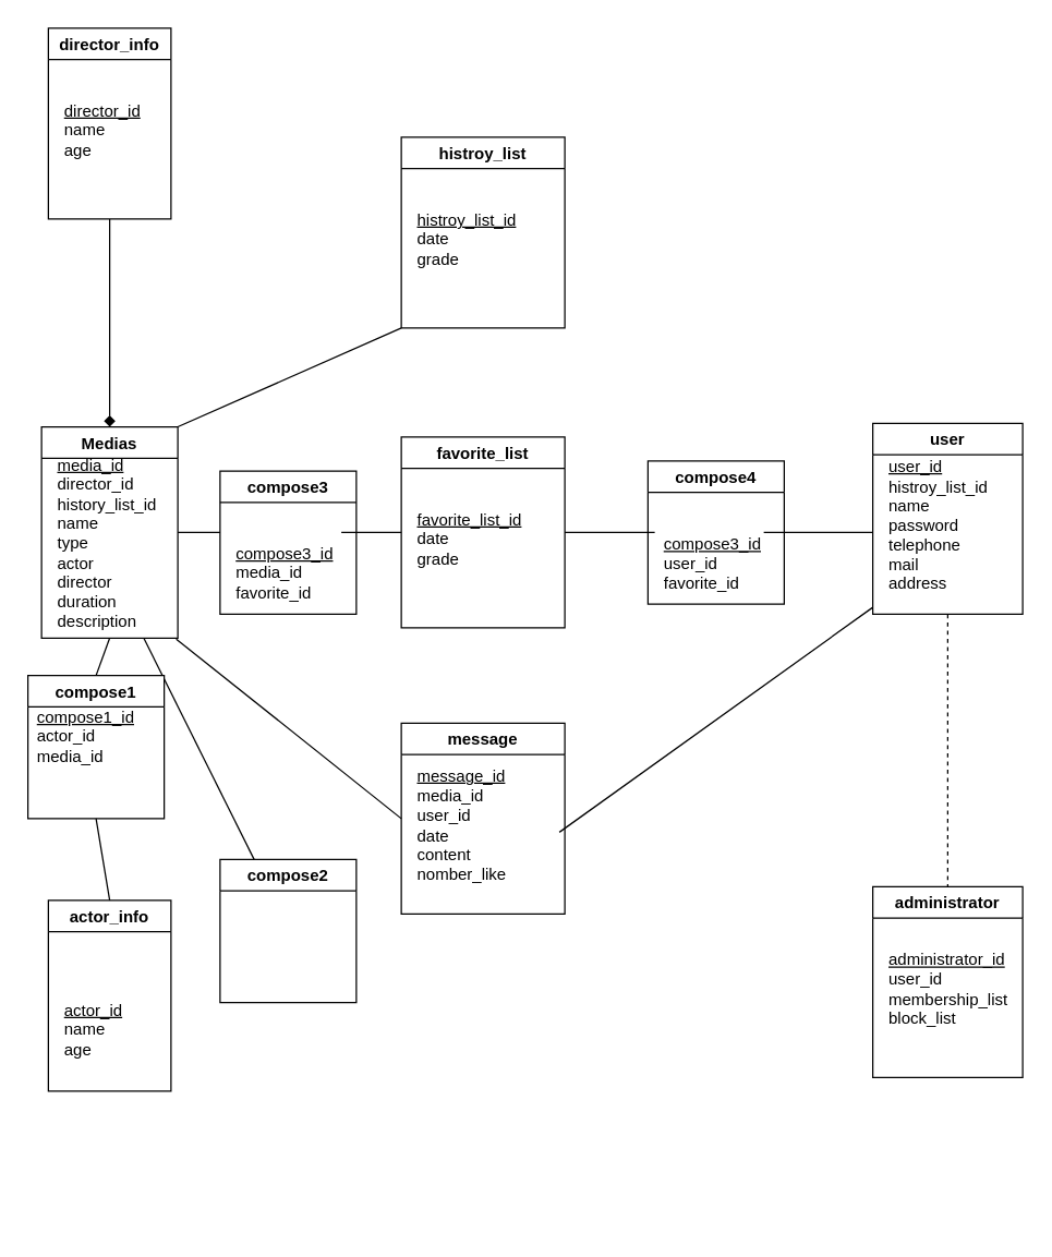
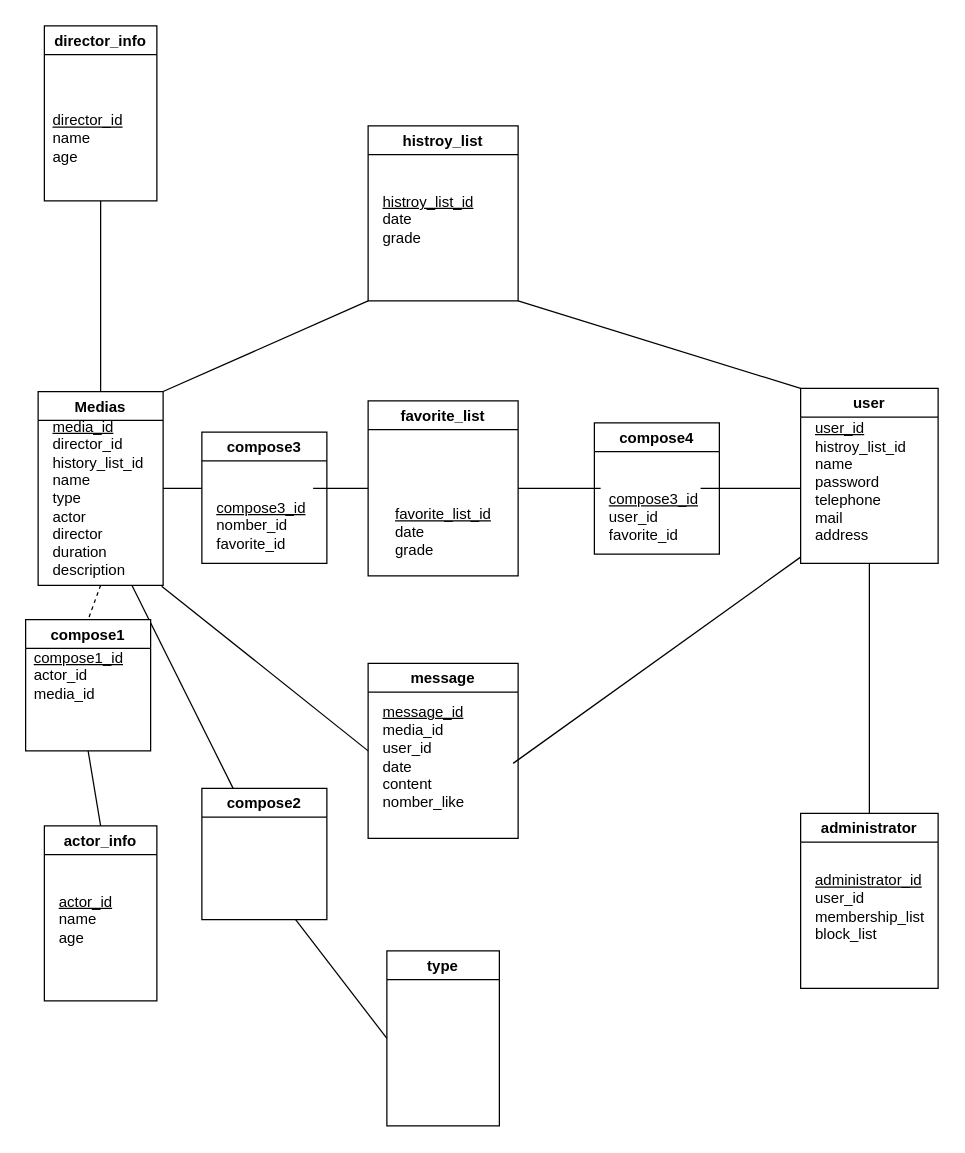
  <mxCell id="0" />
  <mxCell id="1" parent="0" />
  <mxCell id="2" value="Medias" style="swimlane;" parent="1" vertex="1"><mxGeometry x="30" y="312.5" width="100" height="155" as="geometry" /></mxCell>
  <mxCell id="3" value="&lt;u&gt;media_id&lt;br&gt;&lt;/u&gt;director_id&lt;br&gt;history_list_id&lt;br&gt;name&lt;br&gt;type&lt;br&gt;actor&lt;br&gt;director&lt;br&gt;duration&lt;br&gt;description" style="text;html=1;align=left;verticalAlign=middle;resizable=0;points=[];autosize=1;strokeColor=none;fillColor=none;" parent="2" vertex="1"><mxGeometry x="10" y="20" width="90" height="130" as="geometry" /></mxCell>
  <mxCell id="4" value="favorite_list" style="swimlane;" parent="1" vertex="1"><mxGeometry x="294" y="320" width="120" height="140" as="geometry" /></mxCell>
- <mxCell id="5" value="&lt;u&gt;favorite_list_id&lt;/u&gt;&lt;br&gt;date&lt;br&gt;grade" style="text;html=1;align=left;verticalAlign=middle;resizable=0;points=[];autosize=1;strokeColor=none;fillColor=none;" parent="4" vertex="1"><mxGeometry x="10" y="50" width="90" height="50" as="geometry" /></mxCell>
+ <mxCell id="5" value="&lt;u&gt;favorite_list_id&lt;/u&gt;&lt;br&gt;date&lt;br&gt;grade" style="text;html=1;align=left;verticalAlign=middle;resizable=0;points=[];autosize=1;strokeColor=none;fillColor=none;" parent="4" vertex="1"><mxGeometry x="20" y="80" width="90" height="50" as="geometry" /></mxCell>
  <mxCell id="6" value="user" style="swimlane;" parent="1" vertex="1"><mxGeometry x="640" y="310" width="110" height="140" as="geometry" /></mxCell>
  <mxCell id="7" value="&lt;u&gt;user_id&lt;/u&gt;&lt;br&gt;histroy_list_id&lt;br&gt;name&lt;br&gt;password&lt;br&gt;telephone&lt;br&gt;mail&lt;br&gt;address" style="text;html=1;align=left;verticalAlign=middle;resizable=0;points=[];autosize=1;strokeColor=none;fillColor=none;" parent="6" vertex="1"><mxGeometry x="10" y="25" width="90" height="100" as="geometry" /></mxCell>
  <mxCell id="8" value="" style="endArrow=none;html=1;" parent="6" edge="1"><mxGeometry width="50" height="50" relative="1" as="geometry"><mxPoint x="-230" y="300" as="sourcePoint" /><mxPoint y="135" as="targetPoint" /></mxGeometry></mxCell>
  <mxCell id="9" value="administrator" style="swimlane;" parent="1" vertex="1"><mxGeometry x="640" y="650" width="110" height="140" as="geometry"><mxRectangle x="190" y="360" width="70" height="23" as="alternateBounds" /></mxGeometry></mxCell>
  <mxCell id="10" value="&lt;u&gt;administrator_id&lt;/u&gt;&lt;br&gt;user_id&lt;br&gt;membership_list&lt;br&gt;block_list" style="text;html=1;align=left;verticalAlign=middle;resizable=0;points=[];autosize=1;strokeColor=none;fillColor=none;" parent="9" vertex="1"><mxGeometry x="10" y="45" width="100" height="60" as="geometry" /></mxCell>
  <mxCell id="11" value="" style="endArrow=none;html=1;exitX=1;exitY=0.5;exitDx=0;exitDy=0;entryX=0;entryY=0.5;entryDx=0;entryDy=0;" parent="1" source="2" edge="1"><mxGeometry width="50" height="50" relative="1" as="geometry"><mxPoint x="360" y="530" as="sourcePoint" /><mxPoint x="161" y="390" as="targetPoint" /></mxGeometry></mxCell>
  <mxCell id="12" value="" style="endArrow=none;html=1;entryX=0;entryY=0.5;entryDx=0;entryDy=0;" parent="1" target="4" edge="1"><mxGeometry width="50" height="50" relative="1" as="geometry"><mxPoint x="250" y="390" as="sourcePoint" /><mxPoint x="410" y="480" as="targetPoint" /></mxGeometry></mxCell>
  <mxCell id="13" value="" style="endArrow=none;html=1;exitX=1;exitY=0.5;exitDx=0;exitDy=0;entryX=0;entryY=0.5;entryDx=0;entryDy=0;" parent="1" source="4" edge="1"><mxGeometry width="50" height="50" relative="1" as="geometry"><mxPoint x="360" y="530" as="sourcePoint" /><mxPoint x="480" y="390" as="targetPoint" /></mxGeometry></mxCell>
  <mxCell id="14" value="" style="endArrow=none;html=1;exitX=1;exitY=0.5;exitDx=0;exitDy=0;" parent="1" edge="1"><mxGeometry width="50" height="50" relative="1" as="geometry"><mxPoint x="560" y="390" as="sourcePoint" /><mxPoint x="640" y="390" as="targetPoint" /></mxGeometry></mxCell>
  <mxCell id="15" value="message" style="swimlane;" parent="1" vertex="1"><mxGeometry x="294" y="530" width="120" height="140" as="geometry" /></mxCell>
  <mxCell id="16" value="&lt;u&gt;message_id&lt;/u&gt;&lt;br&gt;media_id&lt;br&gt;user_id&lt;br&gt;date&lt;br&gt;content&lt;br&gt;nomber_like" style="text;html=1;align=left;verticalAlign=middle;resizable=0;points=[];autosize=1;strokeColor=none;fillColor=none;" parent="15" vertex="1"><mxGeometry x="10" y="30" width="80" height="90" as="geometry" /></mxCell>
  <mxCell id="17" value="" style="endArrow=none;html=1;entryX=0.987;entryY=1.044;entryDx=0;entryDy=0;exitX=0;exitY=0.5;exitDx=0;exitDy=0;entryPerimeter=0;" parent="1" source="15" target="3" edge="1"><mxGeometry width="50" height="50" relative="1" as="geometry"><mxPoint x="300" y="600" as="sourcePoint" /><mxPoint x="240" y="530" as="targetPoint" /></mxGeometry></mxCell>
- <mxCell id="18" value="" style="endArrow=none;html=1;exitX=0.5;exitY=1;exitDx=0;exitDy=0;dashed=1;" parent="1" source="6" target="9" edge="1"><mxGeometry width="50" height="50" relative="1" as="geometry"><mxPoint x="695" y="590" as="sourcePoint" /><mxPoint x="470" y="500" as="targetPoint" /></mxGeometry></mxCell>
+ <mxCell id="18" value="" style="endArrow=none;html=1;exitX=0.5;exitY=1;exitDx=0;exitDy=0;" parent="1" source="6" target="9" edge="1"><mxGeometry width="50" height="50" relative="1" as="geometry"><mxPoint x="695" y="590" as="sourcePoint" /><mxPoint x="470" y="500" as="targetPoint" /></mxGeometry></mxCell>
  <mxCell id="19" value="director_info" style="swimlane;" parent="1" vertex="1"><mxGeometry x="35" y="20" width="90" height="140" as="geometry" /></mxCell>
- <mxCell id="20" value="&lt;u&gt;director_id&lt;/u&gt;&lt;br&gt;name&lt;br&gt;age" style="text;html=1;align=left;verticalAlign=middle;resizable=0;points=[];autosize=1;strokeColor=none;fillColor=none;" parent="19" vertex="1"><mxGeometry x="10" y="50" width="70" height="50" as="geometry" /></mxCell>
+ <mxCell id="20" value="&lt;u&gt;director_id&lt;/u&gt;&lt;br&gt;name&lt;br&gt;age" style="text;html=1;align=left;verticalAlign=middle;resizable=0;points=[];autosize=1;strokeColor=none;fillColor=none;" parent="19" vertex="1"><mxGeometry x="5" y="65" width="70" height="50" as="geometry" /></mxCell>
  <mxCell id="21" value="actor_info" style="swimlane;" parent="1" vertex="1"><mxGeometry x="35" y="660" width="90" height="140" as="geometry" /></mxCell>
- <mxCell id="22" value="&lt;u&gt;actor_id&lt;/u&gt;&lt;br&gt;name&lt;br&gt;age" style="text;html=1;align=left;verticalAlign=middle;resizable=0;points=[];autosize=1;strokeColor=none;fillColor=none;" parent="21" vertex="1"><mxGeometry x="10" y="70" width="60" height="50" as="geometry" /></mxCell>
- <mxCell id="23" value="" style="endArrow=diamond;html=1;exitX=0.5;exitY=1;exitDx=0;exitDy=0;entryX=0.5;entryY=0;entryDx=0;entryDy=0;" parent="1" source="19" target="2" edge="1"><mxGeometry width="50" height="50" relative="1" as="geometry"><mxPoint x="80" y="260" as="sourcePoint" /><mxPoint x="304" y="400" as="targetPoint" /></mxGeometry></mxCell>
- <mxCell id="24" value="" style="endArrow=none;html=1;entryX=0.5;entryY=0;entryDx=0;entryDy=0;exitX=0.5;exitY=1;exitDx=0;exitDy=0;" parent="1" source="2" target="33" edge="1"><mxGeometry width="50" height="50" relative="1" as="geometry"><mxPoint x="230" y="430" as="sourcePoint" /><mxPoint x="80" y="540" as="targetPoint" /></mxGeometry></mxCell>
+ <mxCell id="22" value="&lt;u&gt;actor_id&lt;/u&gt;&lt;br&gt;name&lt;br&gt;age" style="text;html=1;align=left;verticalAlign=middle;resizable=0;points=[];autosize=1;strokeColor=none;fillColor=none;" parent="21" vertex="1"><mxGeometry x="10" y="50" width="60" height="50" as="geometry" /></mxCell>
+ <mxCell id="23" value="" style="endArrow=none;html=1;exitX=0.5;exitY=1;exitDx=0;exitDy=0;entryX=0.5;entryY=0;entryDx=0;entryDy=0;" parent="1" source="19" target="2" edge="1"><mxGeometry width="50" height="50" relative="1" as="geometry"><mxPoint x="80" y="260" as="sourcePoint" /><mxPoint x="304" y="400" as="targetPoint" /></mxGeometry></mxCell>
+ <mxCell id="24" value="" style="endArrow=none;html=1;entryX=0.5;entryY=0;entryDx=0;entryDy=0;exitX=0.5;exitY=1;exitDx=0;exitDy=0;dashed=1;" parent="1" source="2" target="33" edge="1"><mxGeometry width="50" height="50" relative="1" as="geometry"><mxPoint x="230" y="430" as="sourcePoint" /><mxPoint x="80" y="540" as="targetPoint" /></mxGeometry></mxCell>
  <mxCell id="25" value="" style="endArrow=none;html=1;entryX=0.5;entryY=0;entryDx=0;entryDy=0;exitX=0.5;exitY=1;exitDx=0;exitDy=0;" parent="1" source="33" target="21" edge="1"><mxGeometry width="50" height="50" relative="1" as="geometry"><mxPoint x="80" y="640" as="sourcePoint" /><mxPoint x="324" y="420" as="targetPoint" /></mxGeometry></mxCell>
  <mxCell id="26" value="histroy_list" style="swimlane;" parent="1" vertex="1"><mxGeometry x="294" y="100" width="120" height="140" as="geometry" /></mxCell>
  <mxCell id="27" value="&lt;u&gt;histroy_list_id&lt;/u&gt;&lt;br&gt;date&lt;br&gt;grade" style="text;html=1;align=left;verticalAlign=middle;resizable=0;points=[];autosize=1;strokeColor=none;fillColor=none;" parent="26" vertex="1"><mxGeometry x="10" y="50" width="90" height="50" as="geometry" /></mxCell>
+ <mxCell id="28" value="" style="endArrow=none;html=1;exitX=1;exitY=1;exitDx=0;exitDy=0;entryX=0;entryY=0;entryDx=0;entryDy=0;" parent="1" source="26" target="6" edge="1"><mxGeometry width="50" height="50" relative="1" as="geometry"><mxPoint x="560" y="270" as="sourcePoint" /><mxPoint x="660" y="410" as="targetPoint" /></mxGeometry></mxCell>
  <mxCell id="29" value="" style="endArrow=none;html=1;entryX=0;entryY=1;entryDx=0;entryDy=0;exitX=1;exitY=0;exitDx=0;exitDy=0;" parent="1" source="2" target="26" edge="1"><mxGeometry width="50" height="50" relative="1" as="geometry"><mxPoint x="330" y="340" as="sourcePoint" /><mxPoint x="161" y="270" as="targetPoint" /></mxGeometry></mxCell>
+ <mxCell id="30" value="type" style="swimlane;" parent="1" vertex="1"><mxGeometry x="309" y="760" width="90" height="140" as="geometry" /></mxCell>
+ <mxCell id="31" value="" style="endArrow=none;html=1;entryX=0.75;entryY=1;entryDx=0;entryDy=0;exitX=0;exitY=0.5;exitDx=0;exitDy=0;" parent="1" source="30" target="35" edge="1"><mxGeometry width="50" height="50" relative="1" as="geometry"><mxPoint x="300" y="620" as="sourcePoint" /><mxPoint x="238.284" y="711.213" as="targetPoint" /></mxGeometry></mxCell>
  <mxCell id="32" value="" style="endArrow=none;html=1;entryX=0.75;entryY=1;entryDx=0;entryDy=0;exitX=0.25;exitY=0;exitDx=0;exitDy=0;" parent="1" source="35" target="2" edge="1"><mxGeometry width="50" height="50" relative="1" as="geometry"><mxPoint x="181.716" y="668.787" as="sourcePoint" /><mxPoint x="350" y="570" as="targetPoint" /></mxGeometry></mxCell>
  <mxCell id="33" value="compose1" style="swimlane;" parent="1" vertex="1"><mxGeometry x="20" y="495" width="100" height="105" as="geometry" /></mxCell>
  <mxCell id="34" value="&lt;u&gt;compose1_id&lt;/u&gt;&lt;br&gt;actor_id&lt;br&gt;media_id" style="text;html=1;align=left;verticalAlign=middle;resizable=0;points=[];autosize=1;strokeColor=none;fillColor=none;" parent="33" vertex="1"><mxGeometry x="5" y="20" width="90" height="50" as="geometry" /></mxCell>
  <mxCell id="35" value="compose2" style="swimlane;" parent="1" vertex="1"><mxGeometry x="161" y="630" width="100" height="105" as="geometry" /></mxCell>
  <mxCell id="36" value="compose3" style="swimlane;" parent="1" vertex="1"><mxGeometry x="161" y="345" width="100" height="105" as="geometry" /></mxCell>
- <mxCell id="37" value="&lt;u&gt;compose3_id&lt;/u&gt;&lt;br&gt;media_id&lt;br&gt;favorite_id" style="text;html=1;align=left;verticalAlign=middle;resizable=0;points=[];autosize=1;strokeColor=none;fillColor=none;" parent="36" vertex="1"><mxGeometry x="10" y="50" width="90" height="50" as="geometry" /></mxCell>
+ <mxCell id="37" value="&lt;u&gt;compose3_id&lt;/u&gt;&lt;br&gt;nomber_id&lt;br&gt;favorite_id" style="text;html=1;align=left;verticalAlign=middle;resizable=0;points=[];autosize=1;strokeColor=none;fillColor=none;" parent="36" vertex="1"><mxGeometry x="10" y="50" width="90" height="50" as="geometry" /></mxCell>
  <mxCell id="38" value="compose4" style="swimlane;" parent="1" vertex="1"><mxGeometry x="475" y="337.5" width="100" height="105" as="geometry" /></mxCell>
  <mxCell id="39" value="&lt;u&gt;compose3_id&lt;/u&gt;&lt;br&gt;user_id&lt;br&gt;favorite_id" style="text;html=1;align=left;verticalAlign=middle;resizable=0;points=[];autosize=1;strokeColor=none;fillColor=none;" parent="38" vertex="1"><mxGeometry x="10" y="50" width="90" height="50" as="geometry" /></mxCell>
